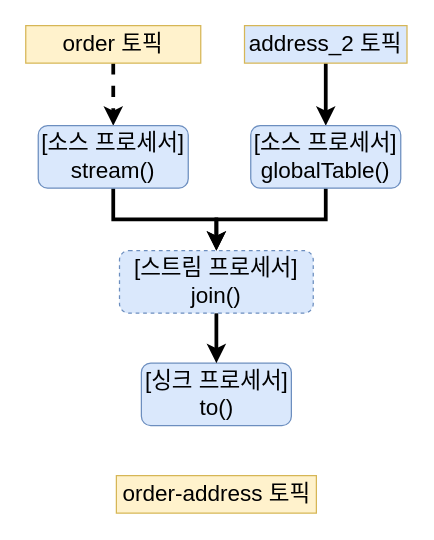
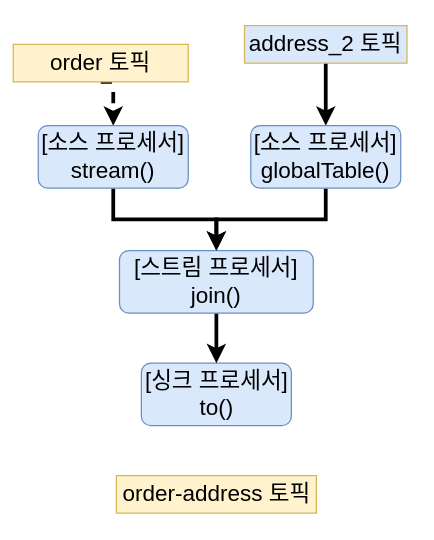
  <mxCell id="0" />
  <mxCell id="1" parent="0" />
  <mxCell id="2" style="edgeStyle=orthogonalEdgeStyle;rounded=0;orthogonalLoop=1;jettySize=auto;html=1;exitX=0.5;exitY=1;exitDx=0;exitDy=0;entryX=0.5;entryY=0;entryDx=0;entryDy=0;fontSize=18;strokeWidth=3;dashed=1;" parent="1" source="3" target="5" edge="1"><mxGeometry relative="1" as="geometry" /></mxCell>
- <mxCell id="3" value="&lt;font style=&quot;font-size: 18px;&quot;&gt;order 토픽&lt;/font&gt;" style="rounded=0;whiteSpace=wrap;html=1;fillColor=#fff2cc;strokeColor=#d6b656;" parent="1" vertex="1"><mxGeometry x="20" y="20" width="140" height="30" as="geometry" /></mxCell>
+ <mxCell id="3" value="&lt;font style=&quot;font-size: 18px;&quot;&gt;order 토픽&lt;/font&gt;" style="rounded=0;whiteSpace=wrap;html=1;fillColor=#fff2cc;strokeColor=#d6b656;" parent="1" vertex="1"><mxGeometry x="10" y="35" width="140" height="30" as="geometry" /></mxCell>
  <mxCell id="4" style="edgeStyle=orthogonalEdgeStyle;rounded=0;orthogonalLoop=1;jettySize=auto;html=1;exitX=0.5;exitY=1;exitDx=0;exitDy=0;strokeWidth=3;fontSize=18;entryX=0.5;entryY=0;entryDx=0;entryDy=0;" parent="1" source="5" target="9" edge="1"><mxGeometry relative="1" as="geometry" /></mxCell>
  <mxCell id="5" value="[소스 프로세서]&lt;br&gt;stream()" style="rounded=1;whiteSpace=wrap;html=1;fontSize=18;fillColor=#dae8fc;strokeColor=#6c8ebf;" parent="1" vertex="1"><mxGeometry x="30" y="100" width="120" height="50" as="geometry" /></mxCell>
  <mxCell id="6" value="[싱크 프로세서]&lt;br&gt;to()" style="rounded=1;whiteSpace=wrap;html=1;fontSize=18;fillColor=#dae8fc;strokeColor=#6c8ebf;" parent="1" vertex="1"><mxGeometry x="112.5" y="290" width="120" height="50" as="geometry" /></mxCell>
  <mxCell id="7" value="&lt;font style=&quot;font-size: 18px;&quot;&gt;order-address 토픽&lt;/font&gt;" style="rounded=0;whiteSpace=wrap;html=1;fillColor=#fff2cc;strokeColor=#d6b656;" parent="1" vertex="1"><mxGeometry x="92.5" y="380" width="160" height="30" as="geometry" /></mxCell>
  <mxCell id="8" style="edgeStyle=orthogonalEdgeStyle;rounded=0;orthogonalLoop=1;jettySize=auto;html=1;exitX=0.5;exitY=1;exitDx=0;exitDy=0;entryX=0.5;entryY=0;entryDx=0;entryDy=0;strokeWidth=3;" parent="1" source="9" target="6" edge="1"><mxGeometry relative="1" as="geometry" /></mxCell>
- <mxCell id="9" value="[스트림 프로세서]&lt;br&gt;join()" style="rounded=1;whiteSpace=wrap;html=1;fontSize=18;fillColor=#dae8fc;strokeColor=#6c8ebf;dashed=1;" parent="1" vertex="1"><mxGeometry x="95" y="200" width="155" height="50" as="geometry" /></mxCell>
+ <mxCell id="9" value="[스트림 프로세서]&lt;br&gt;join()" style="rounded=1;whiteSpace=wrap;html=1;fontSize=18;fillColor=#dae8fc;strokeColor=#6c8ebf;" parent="1" vertex="1"><mxGeometry x="95" y="200" width="155" height="50" as="geometry" /></mxCell>
  <mxCell id="10" style="edgeStyle=orthogonalEdgeStyle;rounded=0;orthogonalLoop=1;jettySize=auto;html=1;exitX=0.5;exitY=1;exitDx=0;exitDy=0;entryX=0.5;entryY=0;entryDx=0;entryDy=0;strokeWidth=3;" parent="1" source="11" target="13" edge="1"><mxGeometry relative="1" as="geometry" /></mxCell>
  <mxCell id="11" value="&lt;font style=&quot;font-size: 18px;&quot;&gt;address_2 토픽&lt;/font&gt;" style="rounded=0;whiteSpace=wrap;html=1;fillColor=#dae8fc;strokeColor=#d6b656;" parent="1" vertex="1"><mxGeometry x="195" y="20" width="130" height="30" as="geometry" /></mxCell>
  <mxCell id="12" style="edgeStyle=orthogonalEdgeStyle;rounded=0;orthogonalLoop=1;jettySize=auto;html=1;exitX=0.5;exitY=1;exitDx=0;exitDy=0;entryX=0.5;entryY=0;entryDx=0;entryDy=0;strokeWidth=3;" parent="1" source="13" target="9" edge="1"><mxGeometry relative="1" as="geometry" /></mxCell>
  <mxCell id="13" value="[소스 프로세서]&lt;br&gt;globalTable()" style="rounded=1;whiteSpace=wrap;html=1;fontSize=18;fillColor=#dae8fc;strokeColor=#6c8ebf;" parent="1" vertex="1"><mxGeometry x="200" y="100" width="120" height="50" as="geometry" /></mxCell>
